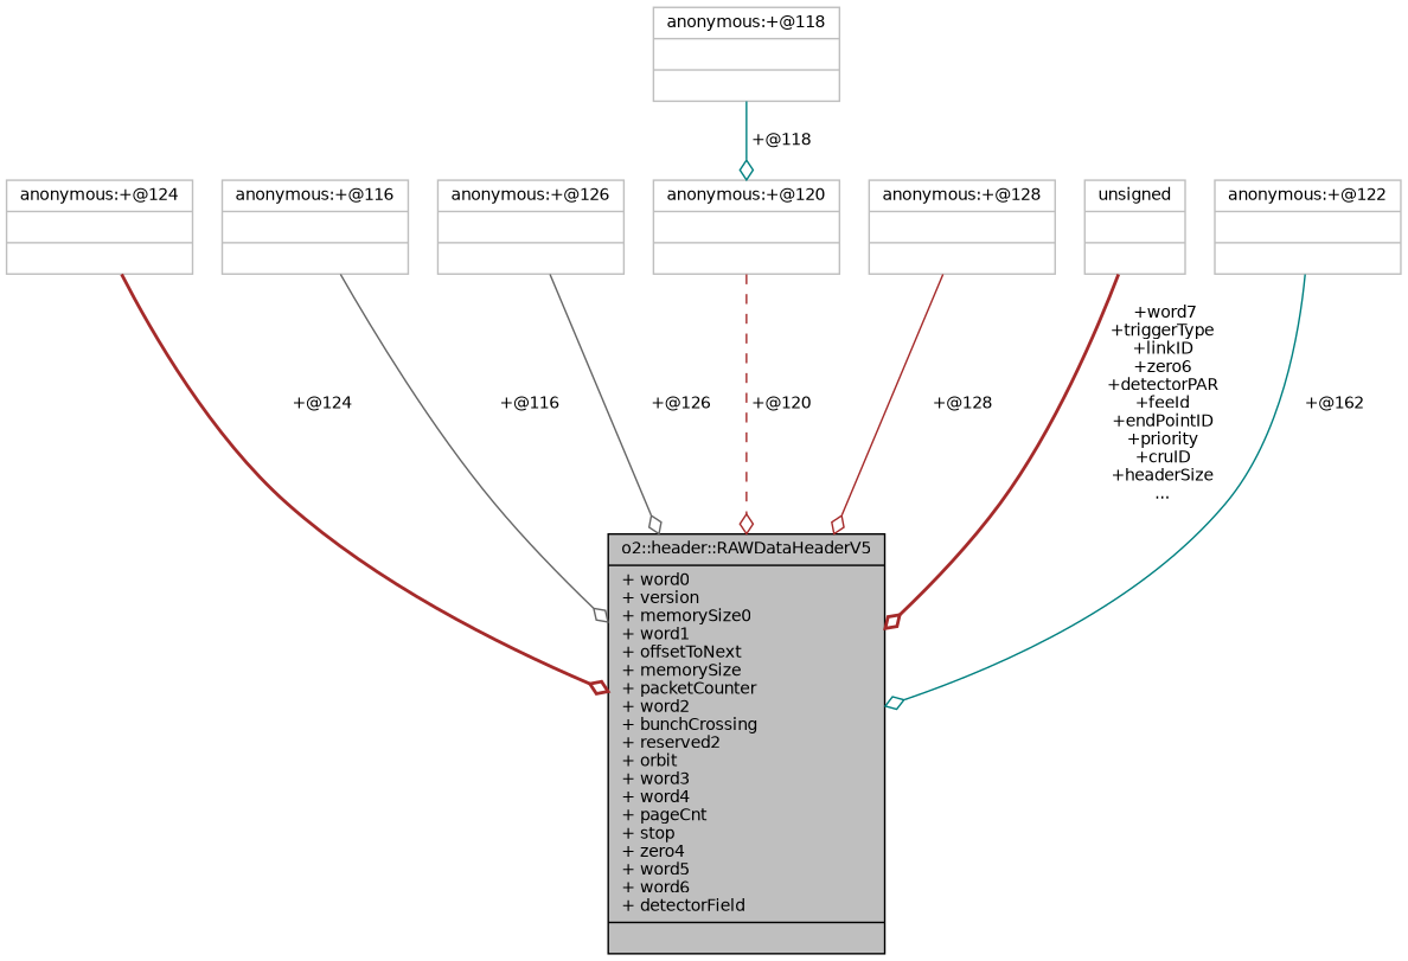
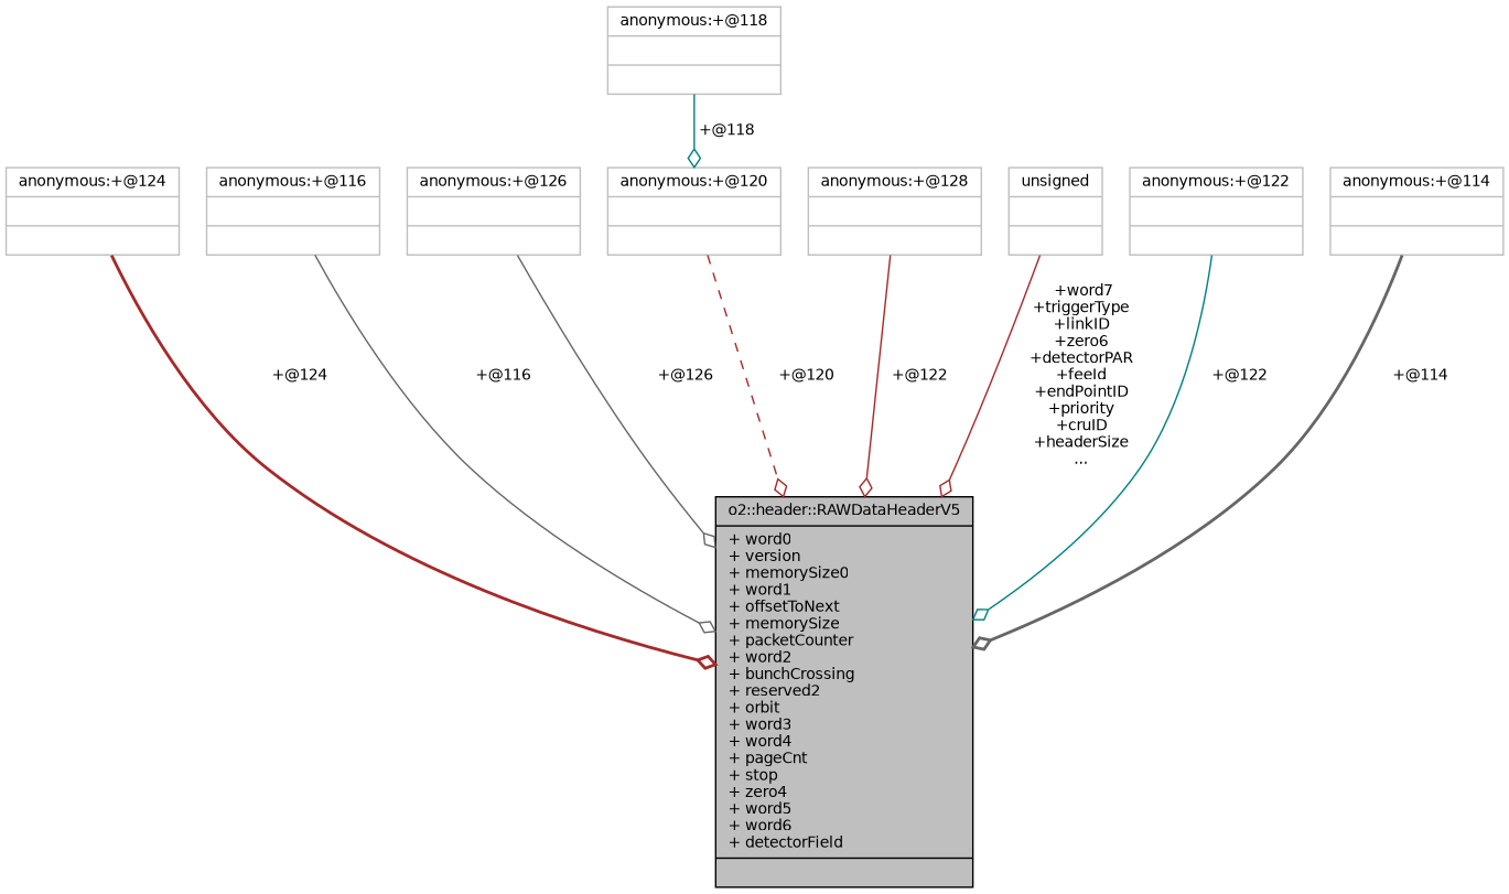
  digraph {
    node [color=grey75 fontname=Helvetica fontsize=10 shape=record]
    edge [arrowhead=odiamond color=brown fontname=Helvetica fontsize=10 labelfontname=Helvetica labelfontsize=10 style=solid]
    n1 [color=black fillcolor=grey75 fontcolor=black height=0.2 label="{o2::header::RAWDataHeaderV5\n|+ word0\l+ version\l+ memorySize0\l+ word1\l+ offsetToNext\l+ memorySize\l+ packetCounter\l+ word2\l+ bunchCrossing\l+ reserved2\l+ orbit\l+ word3\l+ word4\l+ pageCnt\l+ stop\l+ zero4\l+ word5\l+ word6\l+ detectorField\l|}" style=filled width=0.4]
    n2 [height=0.2 label="{anonymous:+@124\n||}" width=0.4]
    n3 [height=0.2 label="{anonymous:+@116\n||}" width=0.4]
    n4 [height=0.2 label="{anonymous:+@126\n||}" width=0.4]
    n5 [height=0.2 label="{anonymous:+@118\n||}" width=0.4]
    n6 [height=0.2 label="{anonymous:+@120\n||}" width=0.4]
    n7 [height=0.2 label="{anonymous:+@128\n||}" width=0.4]
    n8 [height=0.2 label="{unsigned\n||}" width=0.4]
    n9 [height=0.2 label="{anonymous:+@122\n||}" width=0.4]
+   n10 [height=0.2 label="{anonymous:+@114\n||}" width=0.4]
    n2 -> n1 [label=" +@124" style=bold]
    n3 -> n1 [color=gray40 label=" +@116"]
    n4 -> n1 [color=gray40 label=" +@126"]
    n5 -> n6 [color=teal label=" +@118"]
    n6 -> n1 [label=" +@120" style=dashed]
-   n7 -> n1 [label=" +@128"]
-   n8 -> n1 [label=" +word7\n+triggerType\n+linkID\n+zero6\n+detectorPAR\n+feeId\n+endPointID\n+priority\n+cruID\n+headerSize\n..." style=bold]
-   n9 -> n1 [color=teal label=" +@162"]
+   n7 -> n1 [label=" +@122"]
+   n8 -> n1 [label=" +word7\n+triggerType\n+linkID\n+zero6\n+detectorPAR\n+feeId\n+endPointID\n+priority\n+cruID\n+headerSize\n..."]
+   n9 -> n1 [color=teal label=" +@122"]
+   n10 -> n1 [color=gray40 label=" +@114" style=bold]
  }
